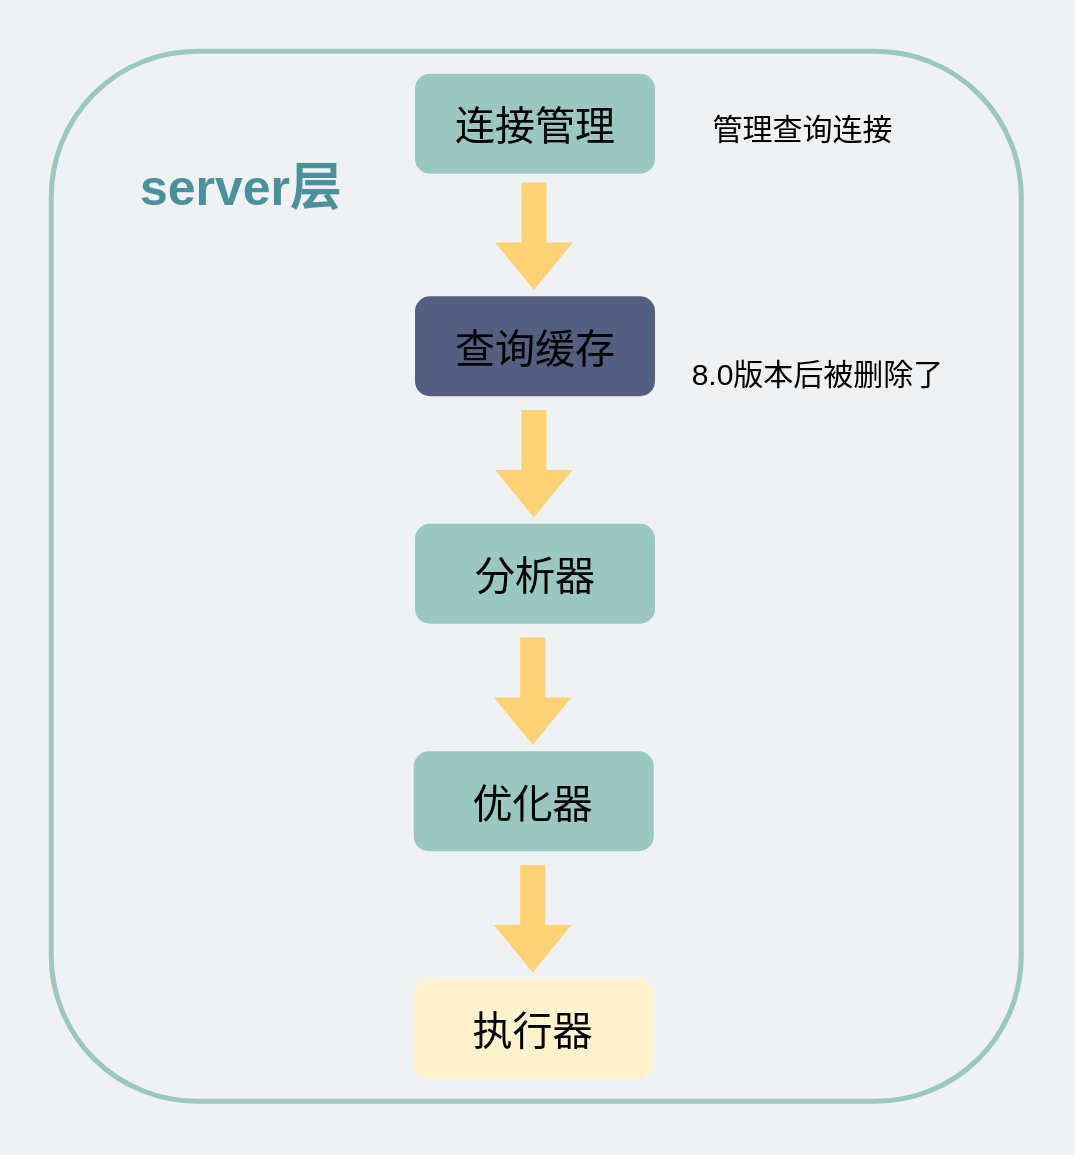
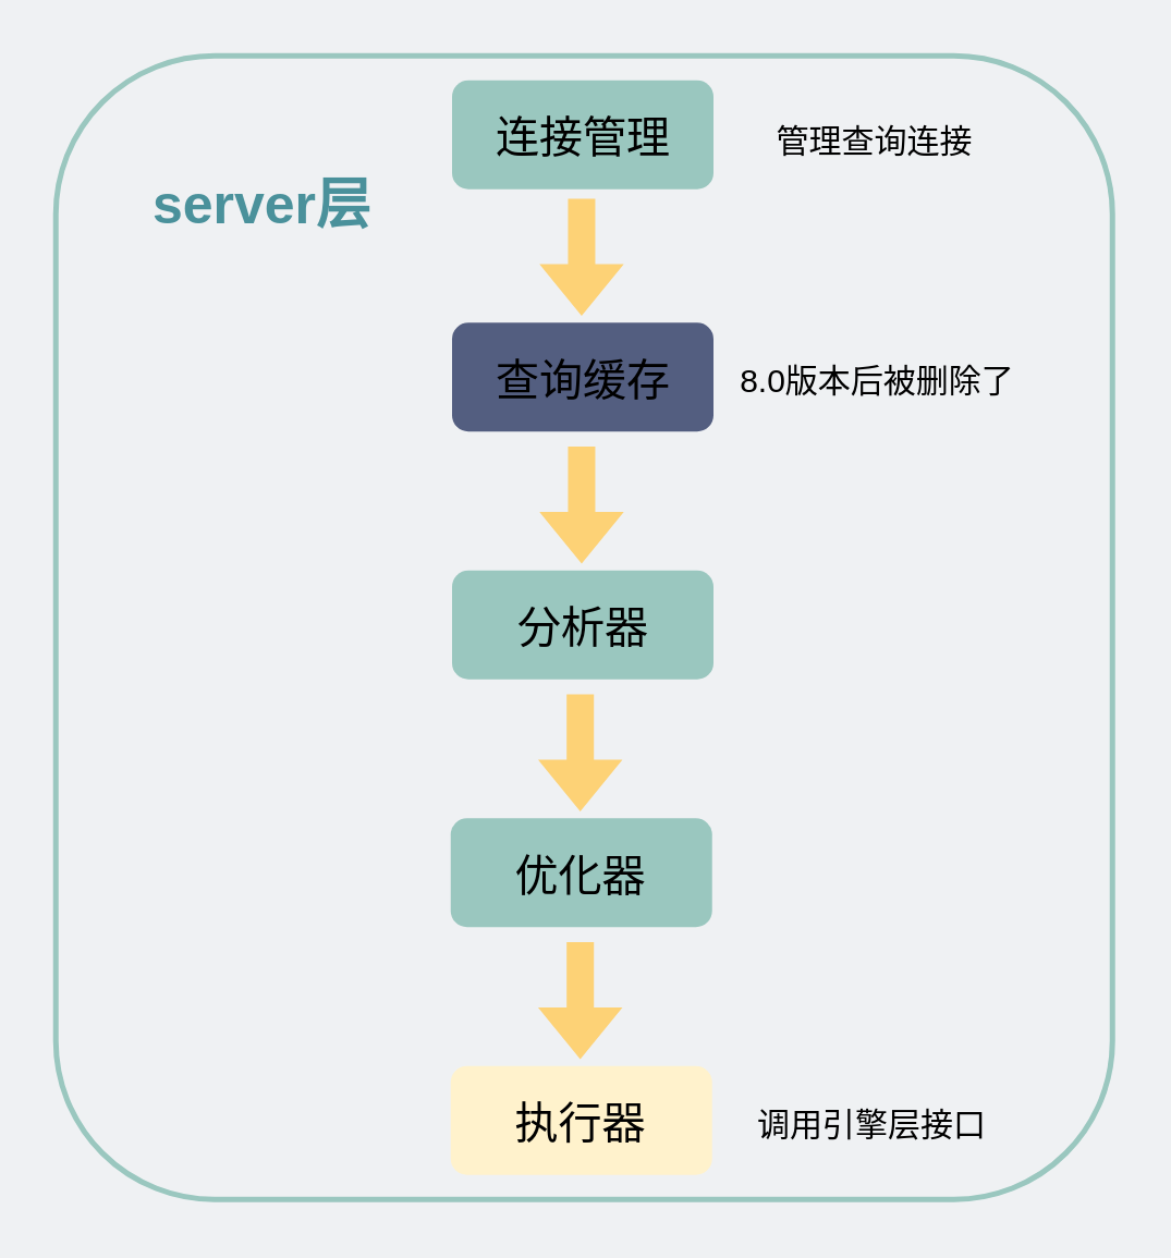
  <mxCell id="0" />
  <mxCell id="1" parent="0" />
  <mxCell id="2" value="" style="rounded=1;whiteSpace=wrap;html=1;fillColor=none;strokeColor=#9AC7BF;strokeWidth=2;" parent="1" vertex="1"><mxGeometry x="20" y="20" width="388" height="420" as="geometry" /></mxCell>
  <mxCell id="3" value="&lt;font size=&quot;1&quot; color=&quot;#4a919b&quot;&gt;&lt;b style=&quot;font-size: 20px&quot;&gt;server层&lt;/b&gt;&lt;/font&gt;" style="text;html=1;strokeColor=none;fillColor=none;align=center;verticalAlign=middle;whiteSpace=wrap;rounded=0;" parent="1" vertex="1"><mxGeometry x="45" y="58" width="102" height="32" as="geometry" /></mxCell>
  <mxCell id="4" value="&lt;font style=&quot;font-size: 16px&quot; color=&quot;#000000&quot;&gt;连接管理&lt;/font&gt;" style="rounded=1;whiteSpace=wrap;html=1;fontSize=22;fontColor=#FFFFFF;fillColor=#9AC7BF;strokeColor=none;" parent="1" vertex="1"><mxGeometry x="165.5" y="29" width="96" height="40" as="geometry" /></mxCell>
  <mxCell id="5" value="&lt;font color=&quot;#000000&quot;&gt;&lt;span style=&quot;font-size: 16px&quot;&gt;分析器&lt;/span&gt;&lt;/font&gt;" style="rounded=1;whiteSpace=wrap;html=1;fontSize=22;fontColor=#FFFFFF;fillColor=#9AC7BF;strokeColor=none;" parent="1" vertex="1"><mxGeometry x="165.5" y="209" width="96" height="40" as="geometry" /></mxCell>
  <mxCell id="6" value="" style="shape=flexArrow;endArrow=classic;html=1;rounded=0;fontSize=16;fontColor=#000000;fillColor=#FDD276;strokeColor=none;" parent="1" edge="1"><mxGeometry width="50" height="50" relative="1" as="geometry"><mxPoint x="213.08" y="163" as="sourcePoint" /><mxPoint x="213.08" y="207" as="targetPoint" /></mxGeometry></mxCell>
  <mxCell id="7" value="&lt;font color=&quot;#000000&quot;&gt;&lt;span style=&quot;font-size: 16px&quot;&gt;优化器&lt;/span&gt;&lt;/font&gt;" style="rounded=1;whiteSpace=wrap;html=1;fontSize=22;fontColor=#FFFFFF;fillColor=#9AC7BF;strokeColor=none;" parent="1" vertex="1"><mxGeometry x="165" y="300" width="96" height="40" as="geometry" /></mxCell>
  <mxCell id="8" value="" style="shape=flexArrow;endArrow=classic;html=1;rounded=0;fontSize=16;fontColor=#000000;fillColor=#FDD276;strokeColor=none;" parent="1" edge="1"><mxGeometry width="50" height="50" relative="1" as="geometry"><mxPoint x="212.58" y="254" as="sourcePoint" /><mxPoint x="212.58" y="298" as="targetPoint" /></mxGeometry></mxCell>
  <mxCell id="9" value="&lt;font color=&quot;#000000&quot;&gt;&lt;span style=&quot;font-size: 16px&quot;&gt;执行器&lt;/span&gt;&lt;/font&gt;" style="rounded=1;whiteSpace=wrap;html=1;fontSize=22;fontColor=#FFFFFF;fillColor=#fff2cc;strokeColor=none;" parent="1" vertex="1"><mxGeometry x="165" y="391" width="96" height="40" as="geometry" /></mxCell>
  <mxCell id="10" value="" style="shape=flexArrow;endArrow=classic;html=1;rounded=0;fontSize=16;fontColor=#000000;fillColor=#FDD276;strokeColor=none;" parent="1" edge="1"><mxGeometry width="50" height="50" relative="1" as="geometry"><mxPoint x="212.58" y="345" as="sourcePoint" /><mxPoint x="212.58" y="389" as="targetPoint" /></mxGeometry></mxCell>
  <mxCell id="11" value="&lt;font style=&quot;font-size: 12px&quot;&gt;管理查询连接&lt;/font&gt;" style="text;html=1;strokeColor=none;fillColor=none;align=center;verticalAlign=middle;whiteSpace=wrap;rounded=0;fontSize=16;fontColor=#000000;" parent="1" vertex="1"><mxGeometry x="261.5" y="34.5" width="118" height="31" as="geometry" /></mxCell>
+ <mxCell id="12" value="&lt;font style=&quot;font-size: 12px&quot;&gt;调用引擎层接口&lt;/font&gt;" style="text;html=1;strokeColor=none;fillColor=none;align=center;verticalAlign=middle;whiteSpace=wrap;rounded=0;fontSize=16;fontColor=#000000;" parent="1" vertex="1"><mxGeometry x="261" y="395.5" width="118" height="31" as="geometry" /></mxCell>
  <mxCell id="13" value="&lt;font color=&quot;#000000&quot;&gt;&lt;span style=&quot;font-size: 16px&quot;&gt;查询缓存&lt;/span&gt;&lt;/font&gt;" style="rounded=1;whiteSpace=wrap;html=1;fontSize=22;fontColor=#FFFFFF;fillColor=#535E80;strokeColor=none;" parent="1" vertex="1"><mxGeometry x="165.5" y="118" width="96" height="40" as="geometry" /></mxCell>
  <mxCell id="14" value="" style="shape=flexArrow;endArrow=classic;html=1;rounded=0;fontSize=16;fontColor=#000000;fillColor=#FDD276;strokeColor=none;" parent="1" edge="1"><mxGeometry width="50" height="50" relative="1" as="geometry"><mxPoint x="213.08" y="72" as="sourcePoint" /><mxPoint x="213.08" y="116" as="targetPoint" /></mxGeometry></mxCell>
- <mxCell id="15" value="&lt;span style=&quot;font-size: 12px&quot;&gt;8.0版本后被删除了&lt;/span&gt;" style="text;html=1;strokeColor=none;fillColor=none;align=center;verticalAlign=middle;whiteSpace=wrap;rounded=0;fontSize=16;fontColor=#000000;" parent="1" vertex="1"><mxGeometry x="268" y="132.5" width="118" height="31" as="geometry" /></mxCell>
+ <mxCell id="15" value="&lt;span style=&quot;font-size: 12px&quot;&gt;8.0版本后被删除了&lt;/span&gt;" style="text;html=1;strokeColor=none;fillColor=none;align=center;verticalAlign=middle;whiteSpace=wrap;rounded=0;fontSize=16;fontColor=#000000;" parent="1" vertex="1"><mxGeometry x="263" y="122.5" width="118" height="31" as="geometry" /></mxCell>
